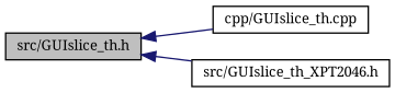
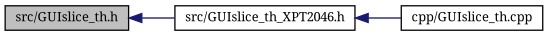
  digraph {
    fontname="Noto Serif"
    rankdir=LR
    node [color=black fillcolor=white fontname="Noto Serif" fontsize=10 shape=record style=filled]
    edge [color=midnightblue dir=back fontname="Noto Serif" fontsize=10 labelfontname=Helvetica labelfontsize=10 style=solid]
    n1 [fillcolor=grey75 fontcolor=black height=0.2 label="src/GUIslice_th.h" width=0.4]
    n2 [height=0.2 label="cpp/GUIslice_th.cpp" width=0.4]
    n3 [height=0.2 label="src/GUIslice_th_XPT2046.h" width=0.4]
-   n1 -> n2
+   n3 -> n2
    n1 -> n3
  }
